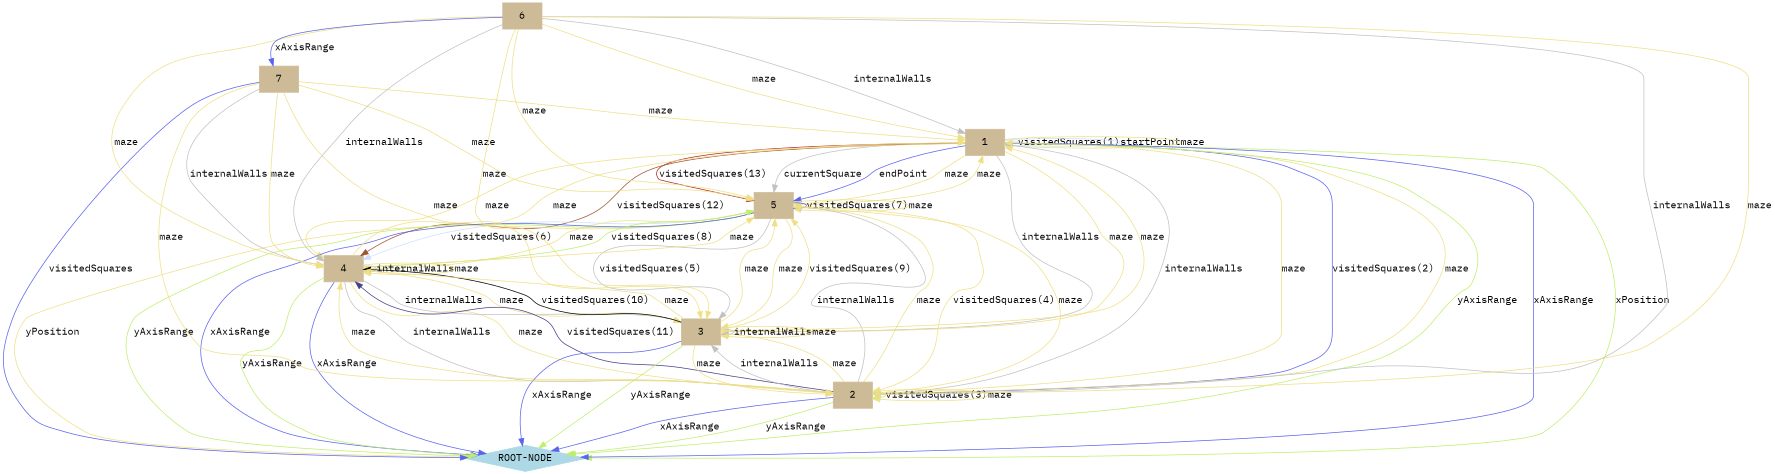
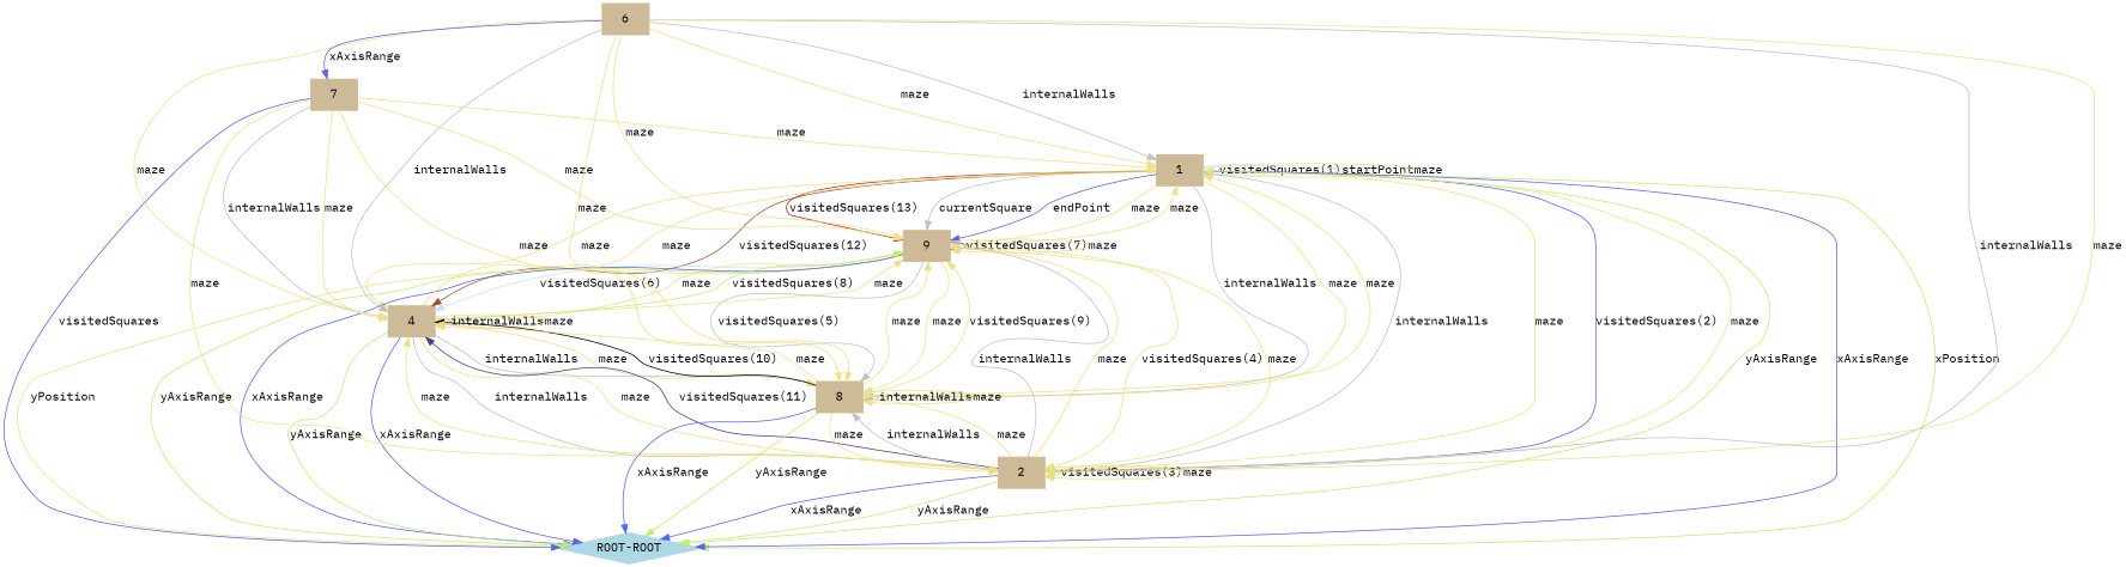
  digraph {
    fontname="IBM Plex Mono"
    fontsize=12
    rankdir=TB
    node [color=wheat3 fontname="IBM Plex Mono" shape=box style="filled, solid"]
    edge [color="#efdf84" fontname="IBM Plex Mono"]
    1
-   5
+   5 [label=9]
    4
    2
-   3
-   "ROOT-NODE" [color=lightblue shape=diamond]
+   3 [label=8]
+   "ROOT-NODE" [color=lightblue shape=diamond label="ROOT-ROOT"]
    7
    6
    subgraph cluster_1 {
      color=lightgrey
      label=REPORT
      style=filled
    }
    1 -> 1 [color=LightSteelBlue1 label="visitedSquares(1)"]
    1 -> 1 [color=LightSteelBlue1 label=startPoint]
    1 -> 1 [label=maze]
    1 -> 5 [color=firebrick label="visitedSquares(13)"]
    1 -> 5 [color=gray label=currentSquare]
    1 -> 5 [color="#5863ee" label=endPoint]
    1 -> 5 [label=maze]
    1 -> 4 [color=sienna label="visitedSquares(12)"]
    1 -> 4 [label=maze]
    1 -> 2 [color="#5863ee" label="visitedSquares(2)"]
    1 -> 2 [label=maze]
    1 -> 3 [color=gray label=internalWalls]
    1 -> 3 [label=maze]
    1 -> "ROOT-NODE" [color="#bdef6b" label=xPosition]
    1 -> "ROOT-NODE" [color="#bdef6b" label=yAxisRange]
    1 -> "ROOT-NODE" [color="#5863ee" label=xAxisRange]
    5 -> 1 [label=maze]
    5 -> 5 [color="#5863ee" label="visitedSquares(7)"]
    5 -> 5 [label=maze]
    5 -> 4 [color=LightSteelBlue1 label="visitedSquares(6)"]
    5 -> 4 [label=maze]
    5 -> 2 [label="visitedSquares(4)"]
    5 -> 2 [label=maze]
    5 -> 3 [color=gray label="visitedSquares(5)"]
    5 -> 3 [label=maze]
    5 -> "ROOT-NODE" [label=yPosition]
    5 -> "ROOT-NODE" [color="#bdef6b" label=yAxisRange]
    5 -> "ROOT-NODE" [color="#5863ee" label=xAxisRange]
    4 -> 1 [label=maze]
    4 -> 5 [color="#bdef6b" label="visitedSquares(8)"]
    4 -> 5 [label=maze]
    4 -> 4 [color=gray label=internalWalls]
    4 -> 4 [label=maze]
    4 -> 2 [color=gray label=internalWalls]
    4 -> 2 [label=maze]
    4 -> 3 [color=gray label=internalWalls]
    4 -> 3 [label=maze]
    4 -> "ROOT-NODE" [color="#bdef6b" label=yAxisRange]
    4 -> "ROOT-NODE" [color="#5863ee" label=xAxisRange]
    2 -> 1 [color=gray label=internalWalls]
    2 -> 1 [label=maze]
    2 -> 5 [color=gray label=internalWalls]
    2 -> 5 [label=maze]
    2 -> 4 [color=SlateBlue4 label="visitedSquares(11)"]
    2 -> 4 [label=maze]
    2 -> 2 [color="#bdef6b" label="visitedSquares(3)"]
    2 -> 2 [label=maze]
    2 -> 3 [color=gray label=internalWalls]
    2 -> 3 [label=maze]
    2 -> "ROOT-NODE" [color="#bdef6b" label=yAxisRange]
    2 -> "ROOT-NODE" [color="#5863ee" label=xAxisRange]
    3 -> 1 [label=maze]
    3 -> 5 [label="visitedSquares(9)"]
    3 -> 5 [label=maze]
    3 -> 4 [color=black label="visitedSquares(10)"]
    3 -> 4 [label=maze]
    3 -> 2 [label=maze]
    3 -> 3 [color=gray label=internalWalls]
    3 -> 3 [label=maze]
    3 -> "ROOT-NODE" [color="#bdef6b" label=yAxisRange]
    3 -> "ROOT-NODE" [color="#5863ee" label=xAxisRange]
    7 -> 1 [label=maze]
    7 -> 5 [label=maze]
    7 -> 4 [color=gray label=internalWalls]
    7 -> 4 [label=maze]
    7 -> 2 [label=maze]
    7 -> 3 [label=maze]
    7 -> "ROOT-NODE" [color="#5863ee" label=visitedSquares]
    6 -> 1 [color=gray label=internalWalls]
    6 -> 1 [label=maze]
    6 -> 5 [label=maze]
    6 -> 4 [color=gray label=internalWalls]
    6 -> 4 [label=maze]
    6 -> 2 [color=gray label=internalWalls]
    6 -> 2 [label=maze]
    6 -> 3 [label=maze]
    6 -> 7 [color="#5863ee" label=xAxisRange]
  }
